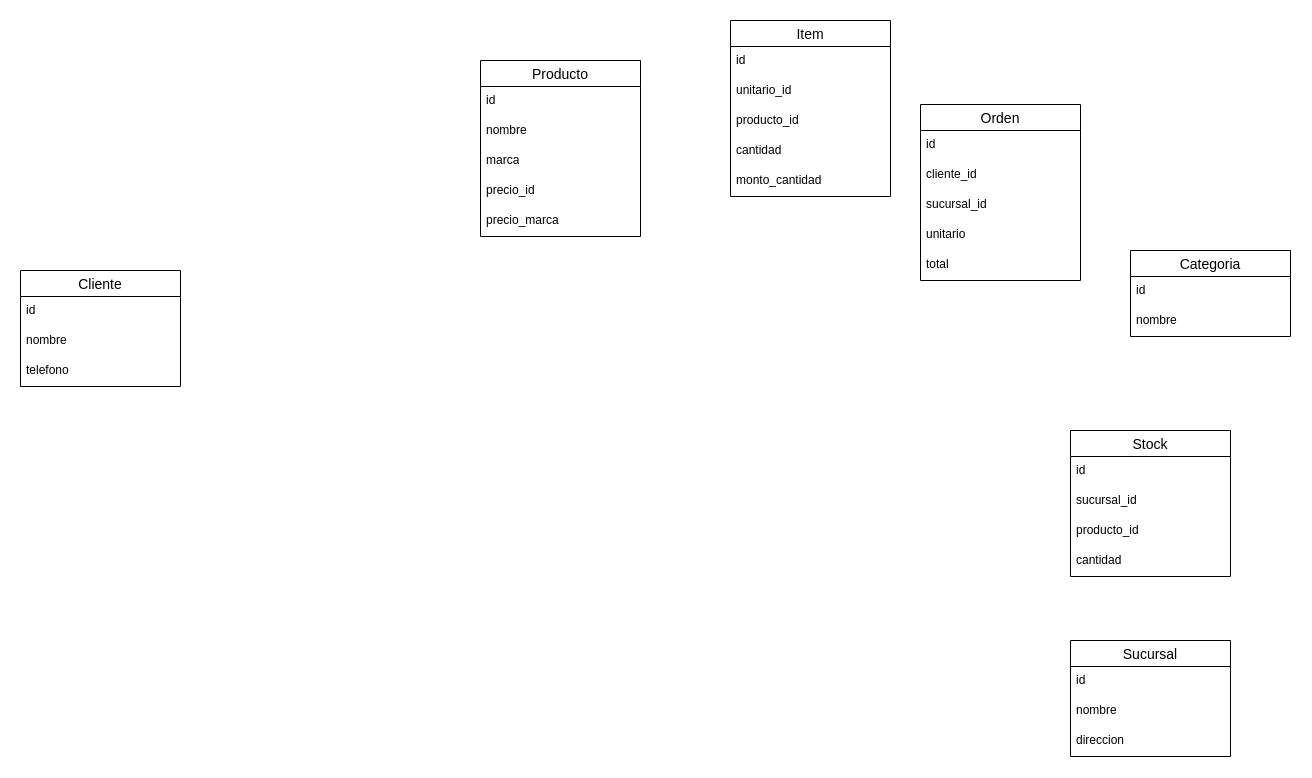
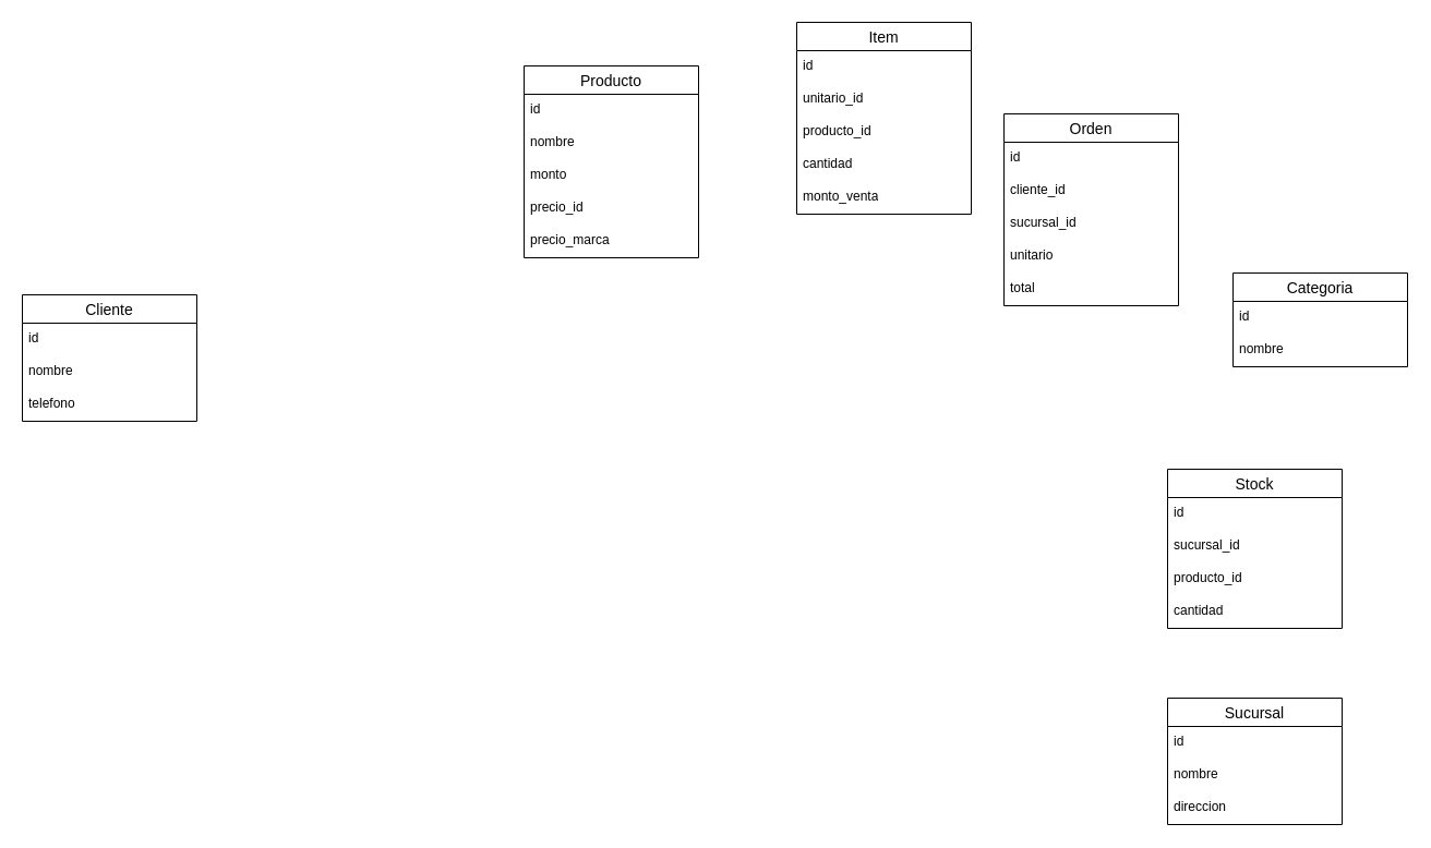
  <mxCell id="0" />
  <mxCell id="1" parent="0" />
  <mxCell id="2" value="Categoria" style="swimlane;fontStyle=0;childLayout=stackLayout;horizontal=1;startSize=26;horizontalStack=0;resizeParent=1;resizeParentMax=0;resizeLast=0;collapsible=1;marginBottom=0;align=center;fontSize=14;" vertex="1" parent="1"><mxGeometry x="1130" y="250" width="160" height="86" as="geometry" /></mxCell>
  <mxCell id="3" value="id" style="text;strokeColor=none;fillColor=none;spacingLeft=4;spacingRight=4;overflow=hidden;rotatable=0;points=[[0,0.5],[1,0.5]];portConstraint=eastwest;fontSize=12;whiteSpace=wrap;html=1;" vertex="1" parent="2"><mxGeometry y="26" width="160" height="30" as="geometry" /></mxCell>
  <mxCell id="4" value="nombre" style="text;strokeColor=none;fillColor=none;spacingLeft=4;spacingRight=4;overflow=hidden;rotatable=0;points=[[0,0.5],[1,0.5]];portConstraint=eastwest;fontSize=12;whiteSpace=wrap;html=1;" vertex="1" parent="2"><mxGeometry y="56" width="160" height="30" as="geometry" /></mxCell>
  <mxCell id="5" value="Producto" style="swimlane;fontStyle=0;childLayout=stackLayout;horizontal=1;startSize=26;horizontalStack=0;resizeParent=1;resizeParentMax=0;resizeLast=0;collapsible=1;marginBottom=0;align=center;fontSize=14;" vertex="1" parent="1"><mxGeometry x="480" y="60" width="160" height="176" as="geometry" /></mxCell>
  <mxCell id="6" value="id" style="text;strokeColor=none;fillColor=none;spacingLeft=4;spacingRight=4;overflow=hidden;rotatable=0;points=[[0,0.5],[1,0.5]];portConstraint=eastwest;fontSize=12;whiteSpace=wrap;html=1;" vertex="1" parent="5"><mxGeometry y="26" width="160" height="30" as="geometry" /></mxCell>
  <mxCell id="7" value="nombre" style="text;strokeColor=none;fillColor=none;spacingLeft=4;spacingRight=4;overflow=hidden;rotatable=0;points=[[0,0.5],[1,0.5]];portConstraint=eastwest;fontSize=12;whiteSpace=wrap;html=1;" vertex="1" parent="5"><mxGeometry y="56" width="160" height="30" as="geometry" /></mxCell>
- <mxCell id="8" value="marca" style="text;strokeColor=none;fillColor=none;spacingLeft=4;spacingRight=4;overflow=hidden;rotatable=0;points=[[0,0.5],[1,0.5]];portConstraint=eastwest;fontSize=12;whiteSpace=wrap;html=1;" vertex="1" parent="5"><mxGeometry y="86" width="160" height="30" as="geometry" /></mxCell>
+ <mxCell id="8" value="monto" style="text;strokeColor=none;fillColor=none;spacingLeft=4;spacingRight=4;overflow=hidden;rotatable=0;points=[[0,0.5],[1,0.5]];portConstraint=eastwest;fontSize=12;whiteSpace=wrap;html=1;" vertex="1" parent="5"><mxGeometry y="86" width="160" height="30" as="geometry" /></mxCell>
  <mxCell id="9" value="precio_id" style="text;strokeColor=none;fillColor=none;spacingLeft=4;spacingRight=4;overflow=hidden;rotatable=0;points=[[0,0.5],[1,0.5]];portConstraint=eastwest;fontSize=12;whiteSpace=wrap;html=1;" vertex="1" parent="5"><mxGeometry y="116" width="160" height="30" as="geometry" /></mxCell>
  <mxCell id="10" value="precio_marca" style="text;strokeColor=none;fillColor=none;spacingLeft=4;spacingRight=4;overflow=hidden;rotatable=0;points=[[0,0.5],[1,0.5]];portConstraint=eastwest;fontSize=12;whiteSpace=wrap;html=1;" vertex="1" parent="5"><mxGeometry y="146" width="160" height="30" as="geometry" /></mxCell>
  <mxCell id="11" value="Sucursal" style="swimlane;fontStyle=0;childLayout=stackLayout;horizontal=1;startSize=26;horizontalStack=0;resizeParent=1;resizeParentMax=0;resizeLast=0;collapsible=1;marginBottom=0;align=center;fontSize=14;" vertex="1" parent="1"><mxGeometry x="1070" y="640" width="160" height="116" as="geometry" /></mxCell>
  <mxCell id="12" value="id" style="text;strokeColor=none;fillColor=none;spacingLeft=4;spacingRight=4;overflow=hidden;rotatable=0;points=[[0,0.5],[1,0.5]];portConstraint=eastwest;fontSize=12;whiteSpace=wrap;html=1;" vertex="1" parent="11"><mxGeometry y="26" width="160" height="30" as="geometry" /></mxCell>
  <mxCell id="13" value="nombre" style="text;strokeColor=none;fillColor=none;spacingLeft=4;spacingRight=4;overflow=hidden;rotatable=0;points=[[0,0.5],[1,0.5]];portConstraint=eastwest;fontSize=12;whiteSpace=wrap;html=1;" vertex="1" parent="11"><mxGeometry y="56" width="160" height="30" as="geometry" /></mxCell>
  <mxCell id="14" value="direccion" style="text;strokeColor=none;fillColor=none;spacingLeft=4;spacingRight=4;overflow=hidden;rotatable=0;points=[[0,0.5],[1,0.5]];portConstraint=eastwest;fontSize=12;whiteSpace=wrap;html=1;" vertex="1" parent="11"><mxGeometry y="86" width="160" height="30" as="geometry" /></mxCell>
  <mxCell id="15" value="Stock" style="swimlane;fontStyle=0;childLayout=stackLayout;horizontal=1;startSize=26;horizontalStack=0;resizeParent=1;resizeParentMax=0;resizeLast=0;collapsible=1;marginBottom=0;align=center;fontSize=14;" vertex="1" parent="1"><mxGeometry x="1070" y="430" width="160" height="146" as="geometry" /></mxCell>
  <mxCell id="16" value="id" style="text;strokeColor=none;fillColor=none;spacingLeft=4;spacingRight=4;overflow=hidden;rotatable=0;points=[[0,0.5],[1,0.5]];portConstraint=eastwest;fontSize=12;whiteSpace=wrap;html=1;" vertex="1" parent="15"><mxGeometry y="26" width="160" height="30" as="geometry" /></mxCell>
  <mxCell id="17" value="sucursal_id" style="text;strokeColor=none;fillColor=none;spacingLeft=4;spacingRight=4;overflow=hidden;rotatable=0;points=[[0,0.5],[1,0.5]];portConstraint=eastwest;fontSize=12;whiteSpace=wrap;html=1;" vertex="1" parent="15"><mxGeometry y="56" width="160" height="30" as="geometry" /></mxCell>
  <mxCell id="18" value="producto_id" style="text;strokeColor=none;fillColor=none;spacingLeft=4;spacingRight=4;overflow=hidden;rotatable=0;points=[[0,0.5],[1,0.5]];portConstraint=eastwest;fontSize=12;whiteSpace=wrap;html=1;" vertex="1" parent="15"><mxGeometry y="86" width="160" height="30" as="geometry" /></mxCell>
  <mxCell id="19" value="cantidad" style="text;strokeColor=none;fillColor=none;spacingLeft=4;spacingRight=4;overflow=hidden;rotatable=0;points=[[0,0.5],[1,0.5]];portConstraint=eastwest;fontSize=12;whiteSpace=wrap;html=1;" vertex="1" parent="15"><mxGeometry y="116" width="160" height="30" as="geometry" /></mxCell>
  <mxCell id="20" value="Cliente" style="swimlane;fontStyle=0;childLayout=stackLayout;horizontal=1;startSize=26;horizontalStack=0;resizeParent=1;resizeParentMax=0;resizeLast=0;collapsible=1;marginBottom=0;align=center;fontSize=14;" vertex="1" parent="1"><mxGeometry x="20" y="270" width="160" height="116" as="geometry" /></mxCell>
  <mxCell id="21" value="id" style="text;strokeColor=none;fillColor=none;spacingLeft=4;spacingRight=4;overflow=hidden;rotatable=0;points=[[0,0.5],[1,0.5]];portConstraint=eastwest;fontSize=12;whiteSpace=wrap;html=1;" vertex="1" parent="20"><mxGeometry y="26" width="160" height="30" as="geometry" /></mxCell>
  <mxCell id="22" value="nombre" style="text;strokeColor=none;fillColor=none;spacingLeft=4;spacingRight=4;overflow=hidden;rotatable=0;points=[[0,0.5],[1,0.5]];portConstraint=eastwest;fontSize=12;whiteSpace=wrap;html=1;" vertex="1" parent="20"><mxGeometry y="56" width="160" height="30" as="geometry" /></mxCell>
  <mxCell id="23" value="telefono" style="text;strokeColor=none;fillColor=none;spacingLeft=4;spacingRight=4;overflow=hidden;rotatable=0;points=[[0,0.5],[1,0.5]];portConstraint=eastwest;fontSize=12;whiteSpace=wrap;html=1;" vertex="1" parent="20"><mxGeometry y="86" width="160" height="30" as="geometry" /></mxCell>
  <mxCell id="24" value="Orden" style="swimlane;fontStyle=0;childLayout=stackLayout;horizontal=1;startSize=26;horizontalStack=0;resizeParent=1;resizeParentMax=0;resizeLast=0;collapsible=1;marginBottom=0;align=center;fontSize=14;" vertex="1" parent="1"><mxGeometry x="920" y="104" width="160" height="176" as="geometry" /></mxCell>
  <mxCell id="25" value="id" style="text;strokeColor=none;fillColor=none;spacingLeft=4;spacingRight=4;overflow=hidden;rotatable=0;points=[[0,0.5],[1,0.5]];portConstraint=eastwest;fontSize=12;whiteSpace=wrap;html=1;" vertex="1" parent="24"><mxGeometry y="26" width="160" height="30" as="geometry" /></mxCell>
  <mxCell id="26" value="cliente_id" style="text;strokeColor=none;fillColor=none;spacingLeft=4;spacingRight=4;overflow=hidden;rotatable=0;points=[[0,0.5],[1,0.5]];portConstraint=eastwest;fontSize=12;whiteSpace=wrap;html=1;" vertex="1" parent="24"><mxGeometry y="56" width="160" height="30" as="geometry" /></mxCell>
  <mxCell id="27" value="sucursal_id" style="text;strokeColor=none;fillColor=none;spacingLeft=4;spacingRight=4;overflow=hidden;rotatable=0;points=[[0,0.5],[1,0.5]];portConstraint=eastwest;fontSize=12;whiteSpace=wrap;html=1;" vertex="1" parent="24"><mxGeometry y="86" width="160" height="30" as="geometry" /></mxCell>
  <mxCell id="28" value="unitario" style="text;strokeColor=none;fillColor=none;spacingLeft=4;spacingRight=4;overflow=hidden;rotatable=0;points=[[0,0.5],[1,0.5]];portConstraint=eastwest;fontSize=12;whiteSpace=wrap;html=1;" vertex="1" parent="24"><mxGeometry y="116" width="160" height="30" as="geometry" /></mxCell>
  <mxCell id="29" value="total" style="text;strokeColor=none;fillColor=none;spacingLeft=4;spacingRight=4;overflow=hidden;rotatable=0;points=[[0,0.5],[1,0.5]];portConstraint=eastwest;fontSize=12;whiteSpace=wrap;html=1;" vertex="1" parent="24"><mxGeometry y="146" width="160" height="30" as="geometry" /></mxCell>
  <mxCell id="30" value="Item" style="swimlane;fontStyle=0;childLayout=stackLayout;horizontal=1;startSize=26;horizontalStack=0;resizeParent=1;resizeParentMax=0;resizeLast=0;collapsible=1;marginBottom=0;align=center;fontSize=14;" vertex="1" parent="1"><mxGeometry x="730" y="20" width="160" height="176" as="geometry" /></mxCell>
  <mxCell id="31" value="id" style="text;strokeColor=none;fillColor=none;spacingLeft=4;spacingRight=4;overflow=hidden;rotatable=0;points=[[0,0.5],[1,0.5]];portConstraint=eastwest;fontSize=12;whiteSpace=wrap;html=1;" vertex="1" parent="30"><mxGeometry y="26" width="160" height="30" as="geometry" /></mxCell>
  <mxCell id="32" value="unitario_id" style="text;strokeColor=none;fillColor=none;spacingLeft=4;spacingRight=4;overflow=hidden;rotatable=0;points=[[0,0.5],[1,0.5]];portConstraint=eastwest;fontSize=12;whiteSpace=wrap;html=1;" vertex="1" parent="30"><mxGeometry y="56" width="160" height="30" as="geometry" /></mxCell>
  <mxCell id="33" value="producto_id" style="text;strokeColor=none;fillColor=none;spacingLeft=4;spacingRight=4;overflow=hidden;rotatable=0;points=[[0,0.5],[1,0.5]];portConstraint=eastwest;fontSize=12;whiteSpace=wrap;html=1;" vertex="1" parent="30"><mxGeometry y="86" width="160" height="30" as="geometry" /></mxCell>
  <mxCell id="34" value="cantidad" style="text;strokeColor=none;fillColor=none;spacingLeft=4;spacingRight=4;overflow=hidden;rotatable=0;points=[[0,0.5],[1,0.5]];portConstraint=eastwest;fontSize=12;whiteSpace=wrap;html=1;" vertex="1" parent="30"><mxGeometry y="116" width="160" height="30" as="geometry" /></mxCell>
- <mxCell id="35" value="monto_cantidad" style="text;strokeColor=none;fillColor=none;spacingLeft=4;spacingRight=4;overflow=hidden;rotatable=0;points=[[0,0.5],[1,0.5]];portConstraint=eastwest;fontSize=12;whiteSpace=wrap;html=1;" vertex="1" parent="30"><mxGeometry y="146" width="160" height="30" as="geometry" /></mxCell>
+ <mxCell id="35" value="monto_venta" style="text;strokeColor=none;fillColor=none;spacingLeft=4;spacingRight=4;overflow=hidden;rotatable=0;points=[[0,0.5],[1,0.5]];portConstraint=eastwest;fontSize=12;whiteSpace=wrap;html=1;" vertex="1" parent="30"><mxGeometry y="146" width="160" height="30" as="geometry" /></mxCell>
